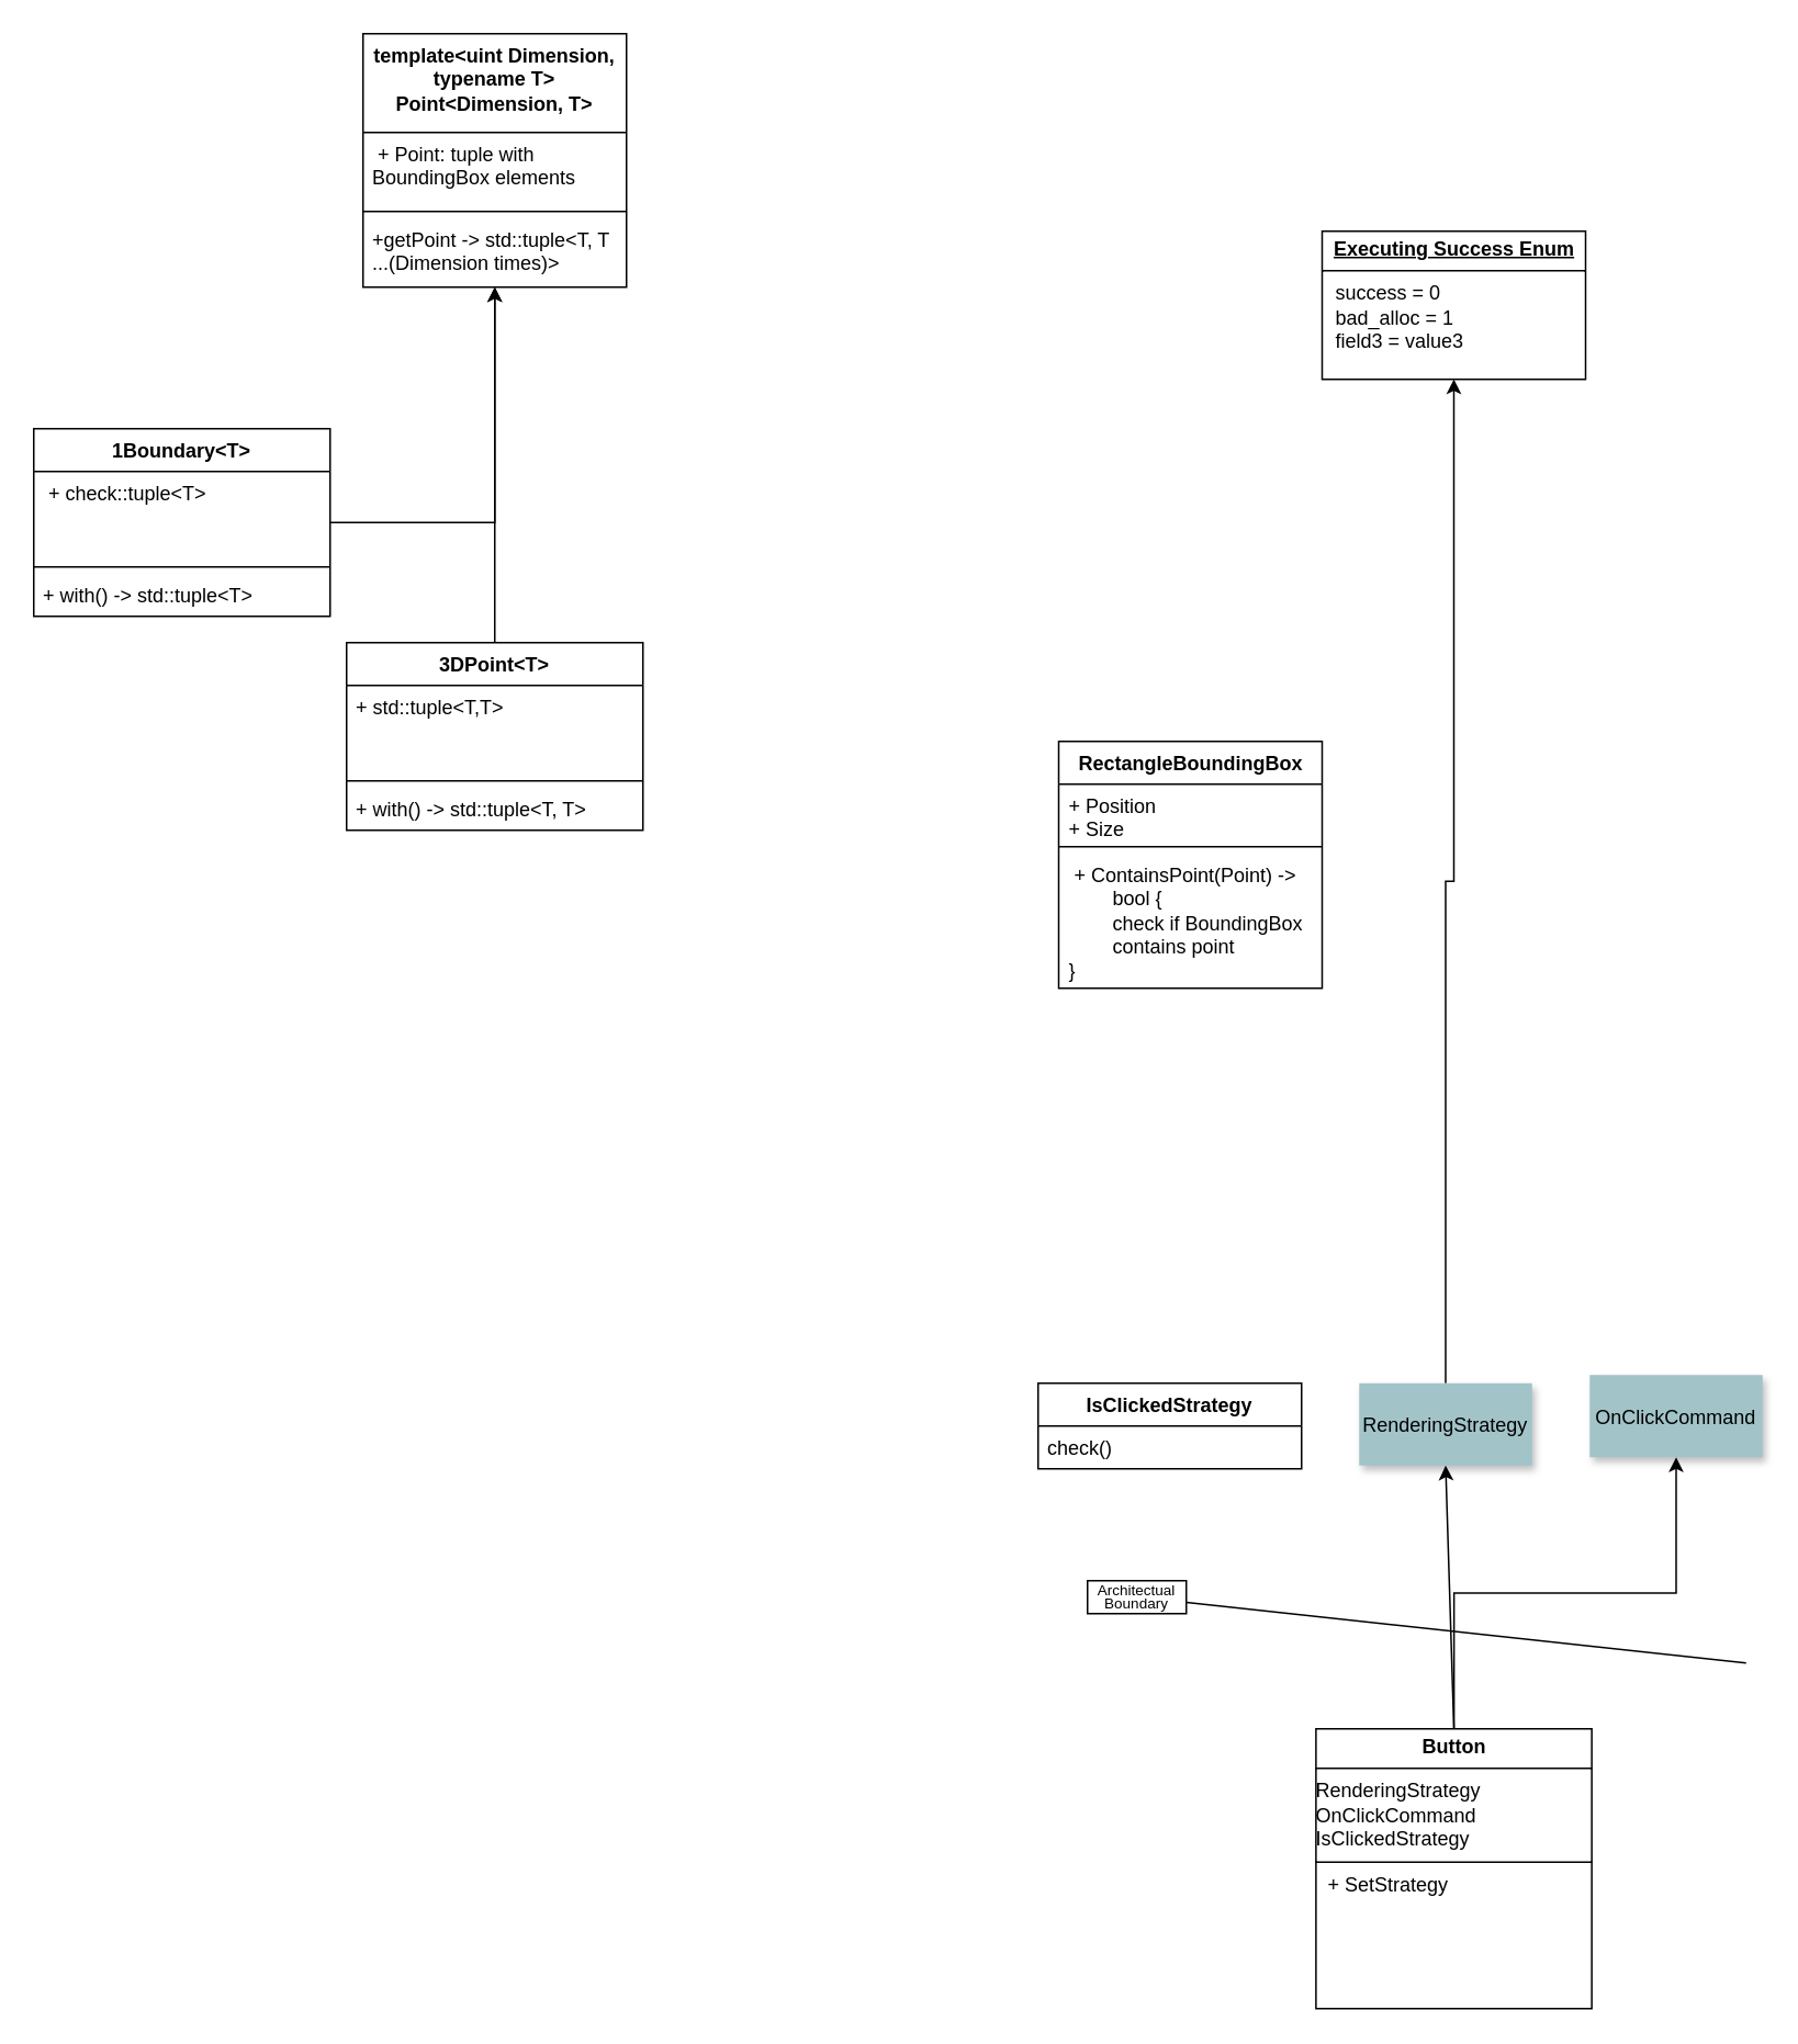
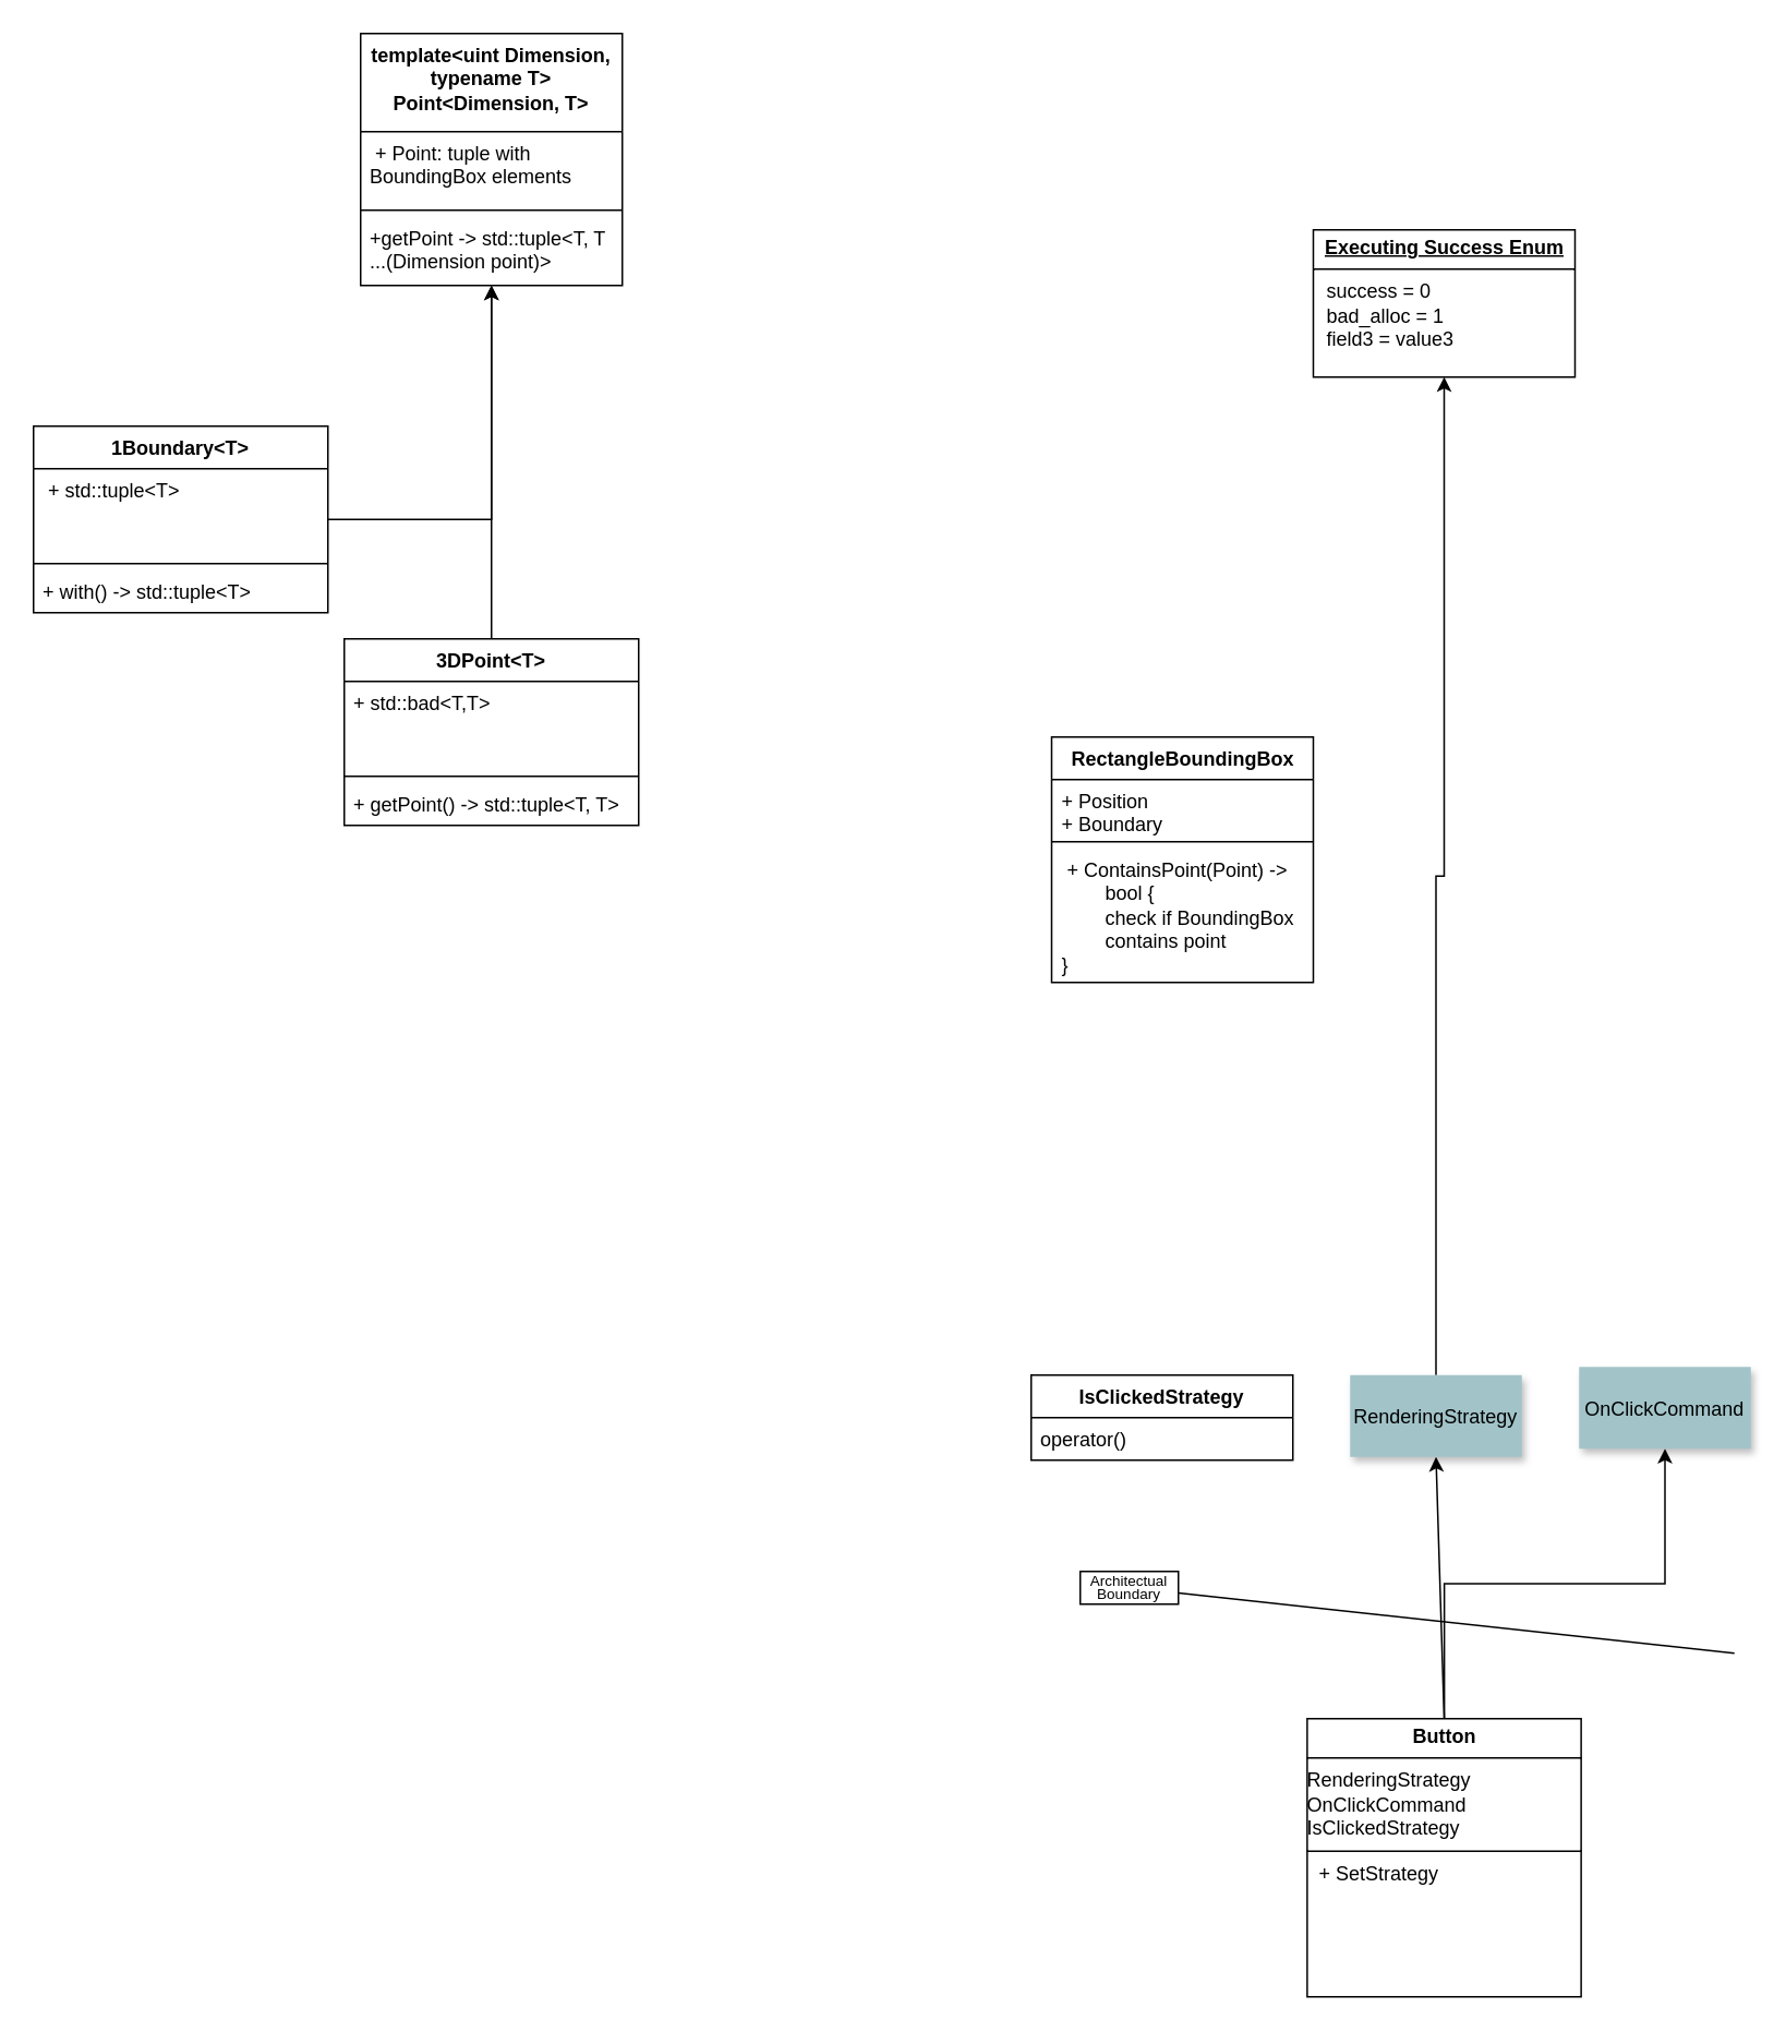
  <mxCell id="0" />
  <mxCell id="1" parent="0" />
  <mxCell id="2" value="" style="endArrow=classic;html=1;rounded=0;exitX=0.5;exitY=0;exitDx=0;exitDy=0;entryX=0.5;entryY=1;entryDx=0;entryDy=0;" edge="1" parent="1" target="4"><mxGeometry width="50" height="50" relative="1" as="geometry"><mxPoint x="882.5" y="1050" as="sourcePoint" /><mxPoint x="882.2" y="1180" as="targetPoint" /></mxGeometry></mxCell>
  <mxCell id="3" style="edgeStyle=orthogonalEdgeStyle;rounded=0;orthogonalLoop=1;jettySize=auto;html=1;entryX=0.5;entryY=1;entryDx=0;entryDy=0;" edge="1" parent="1" source="4" target="10"><mxGeometry relative="1" as="geometry" /></mxCell>
  <mxCell id="4" value="RenderingStrategy" style="shadow=1;fillColor=#A2C4C9;strokeColor=none" vertex="1" parent="1"><mxGeometry x="825" y="840" width="105" height="50" as="geometry" /></mxCell>
  <mxCell id="5" value="" style="endArrow=none;html=1;rounded=0;" edge="1" parent="1" target="6"><mxGeometry width="50" height="50" relative="1" as="geometry"><mxPoint x="1060" y="1010" as="sourcePoint" /><mxPoint x="720" y="1010" as="targetPoint" /></mxGeometry></mxCell>
  <mxCell id="6" value="&lt;div style=&quot;line-height: 80%; font-size: 9px;&quot;&gt;Architectual Boundary&lt;/div&gt;" style="rounded=0;whiteSpace=wrap;html=1;" vertex="1" parent="1"><mxGeometry x="660" y="960" width="60" height="20" as="geometry" /></mxCell>
  <mxCell id="7" style="edgeStyle=orthogonalEdgeStyle;rounded=0;orthogonalLoop=1;jettySize=auto;html=1;entryX=0.5;entryY=1;entryDx=0;entryDy=0;" edge="1" parent="1" source="8" target="9"><mxGeometry relative="1" as="geometry" /></mxCell>
  <mxCell id="8" value="&lt;p style=&quot;margin:0px;margin-top:4px;text-align:center;&quot;&gt;&lt;b&gt;Button&lt;/b&gt;&lt;/p&gt;&lt;hr size=&quot;1&quot; style=&quot;border-style:solid;&quot;&gt;&lt;div align=&quot;left&quot;&gt;RenderingStrategy&lt;/div&gt;&lt;div align=&quot;left&quot;&gt;OnClickCommand&lt;/div&gt;&lt;div align=&quot;left&quot;&gt;IsClickedStrategy&lt;br&gt;&lt;/div&gt;&lt;hr size=&quot;1&quot; style=&quot;border-style:solid;&quot;&gt;&lt;p style=&quot;margin:0px;margin-left:4px;&quot;&gt;&amp;nbsp;+ SetStrategy&lt;br&gt;&lt;/p&gt;" style="verticalAlign=top;align=left;overflow=fill;html=1;whiteSpace=wrap;" vertex="1" parent="1"><mxGeometry x="798.75" y="1050" width="167.5" height="170" as="geometry" /></mxCell>
  <mxCell id="9" value="OnClickCommand" style="shadow=1;fillColor=#A2C4C9;strokeColor=none" vertex="1" parent="1"><mxGeometry x="965" y="835" width="105" height="50" as="geometry" /></mxCell>
  <mxCell id="10" value="&lt;p style=&quot;margin:0px;margin-top:4px;text-align:center;text-decoration:underline;&quot;&gt;&lt;b&gt;Executing Success Enum&lt;br&gt;&lt;/b&gt;&lt;/p&gt;&lt;hr size=&quot;1&quot; style=&quot;border-style:solid;&quot;&gt;&lt;p style=&quot;margin:0px;margin-left:8px;&quot;&gt;success = 0&lt;br&gt;bad_alloc = 1&lt;br&gt;field3 = value3&lt;/p&gt;" style="verticalAlign=top;align=left;overflow=fill;html=1;whiteSpace=wrap;" vertex="1" parent="1"><mxGeometry x="802.5" y="140" width="160" height="90" as="geometry" /></mxCell>
  <mxCell id="11" value="IsClickedStrategy" style="swimlane;fontStyle=1;align=center;verticalAlign=top;childLayout=stackLayout;horizontal=1;startSize=26;horizontalStack=0;resizeParent=1;resizeParentMax=0;resizeLast=0;collapsible=1;marginBottom=0;whiteSpace=wrap;html=1;" vertex="1" parent="1"><mxGeometry x="630" y="840" width="160" height="52" as="geometry" /></mxCell>
- <mxCell id="12" value="check()" style="text;strokeColor=none;fillColor=none;align=left;verticalAlign=top;spacingLeft=4;spacingRight=4;overflow=hidden;rotatable=0;points=[[0,0.5],[1,0.5]];portConstraint=eastwest;whiteSpace=wrap;html=1;" vertex="1" parent="11"><mxGeometry y="26" width="160" height="26" as="geometry" /></mxCell>
+ <mxCell id="12" value="operator()" style="text;strokeColor=none;fillColor=none;align=left;verticalAlign=top;spacingLeft=4;spacingRight=4;overflow=hidden;rotatable=0;points=[[0,0.5],[1,0.5]];portConstraint=eastwest;whiteSpace=wrap;html=1;" vertex="1" parent="11"><mxGeometry y="26" width="160" height="26" as="geometry" /></mxCell>
  <mxCell id="13" value="RectangleBoundingBox" style="swimlane;fontStyle=1;align=center;verticalAlign=top;childLayout=stackLayout;horizontal=1;startSize=26;horizontalStack=0;resizeParent=1;resizeParentMax=0;resizeLast=0;collapsible=1;marginBottom=0;whiteSpace=wrap;html=1;" vertex="1" parent="1"><mxGeometry x="642.5" y="450" width="160" height="150" as="geometry" /></mxCell>
- <mxCell id="14" value="&lt;div&gt;+ Position&lt;/div&gt;&lt;div&gt;+ Size&lt;br&gt;&lt;/div&gt;" style="text;strokeColor=none;fillColor=none;align=left;verticalAlign=top;spacingLeft=4;spacingRight=4;overflow=hidden;rotatable=0;points=[[0,0.5],[1,0.5]];portConstraint=eastwest;whiteSpace=wrap;html=1;" vertex="1" parent="13"><mxGeometry y="26" width="160" height="34" as="geometry" /></mxCell>
+ <mxCell id="14" value="&lt;div&gt;+ Position&lt;/div&gt;&lt;div&gt;+ Boundary&lt;br&gt;&lt;/div&gt;" style="text;strokeColor=none;fillColor=none;align=left;verticalAlign=top;spacingLeft=4;spacingRight=4;overflow=hidden;rotatable=0;points=[[0,0.5],[1,0.5]];portConstraint=eastwest;whiteSpace=wrap;html=1;" vertex="1" parent="13"><mxGeometry y="26" width="160" height="34" as="geometry" /></mxCell>
  <mxCell id="15" value="" style="line;strokeWidth=1;fillColor=none;align=left;verticalAlign=middle;spacingTop=-1;spacingLeft=3;spacingRight=3;rotatable=0;labelPosition=right;points=[];portConstraint=eastwest;strokeColor=inherit;" vertex="1" parent="13"><mxGeometry y="60" width="160" height="8" as="geometry" /></mxCell>
  <mxCell id="16" value="&lt;div&gt;&amp;nbsp;+ ContainsPoint(Point) -&amp;gt; &lt;span style=&quot;white-space: pre;&quot;&gt;&#09;&lt;/span&gt;bool {&lt;/div&gt;&lt;div&gt;&lt;span style=&quot;white-space: pre;&quot;&gt;&#09;&lt;/span&gt;check if BoundingBox &lt;span style=&quot;white-space: pre;&quot;&gt;&#09;&lt;/span&gt;contains point&lt;br&gt;&lt;/div&gt;&lt;div&gt;}&lt;br&gt;&lt;/div&gt;" style="text;strokeColor=none;fillColor=none;align=left;verticalAlign=top;spacingLeft=4;spacingRight=4;overflow=hidden;rotatable=0;points=[[0,0.5],[1,0.5]];portConstraint=eastwest;whiteSpace=wrap;html=1;" vertex="1" parent="13"><mxGeometry y="68" width="160" height="82" as="geometry" /></mxCell>
  <mxCell id="17" style="edgeStyle=orthogonalEdgeStyle;rounded=0;orthogonalLoop=1;jettySize=auto;html=1;" edge="1" parent="1" source="18" target="22"><mxGeometry relative="1" as="geometry" /></mxCell>
  <mxCell id="18" value="3DPoint&amp;lt;T&amp;gt;" style="swimlane;fontStyle=1;align=center;verticalAlign=top;childLayout=stackLayout;horizontal=1;startSize=26;horizontalStack=0;resizeParent=1;resizeParentMax=0;resizeLast=0;collapsible=1;marginBottom=0;whiteSpace=wrap;html=1;" vertex="1" parent="1"><mxGeometry x="210" y="390" width="180" height="114" as="geometry" /></mxCell>
- <mxCell id="19" value="+ std::tuple&amp;lt;T,T&amp;gt;" style="text;strokeColor=none;fillColor=none;align=left;verticalAlign=top;spacingLeft=4;spacingRight=4;overflow=hidden;rotatable=0;points=[[0,0.5],[1,0.5]];portConstraint=eastwest;whiteSpace=wrap;html=1;" vertex="1" parent="18"><mxGeometry y="26" width="180" height="54" as="geometry" /></mxCell>
+ <mxCell id="19" value="+ std::bad&amp;lt;T,T&amp;gt;" style="text;strokeColor=none;fillColor=none;align=left;verticalAlign=top;spacingLeft=4;spacingRight=4;overflow=hidden;rotatable=0;points=[[0,0.5],[1,0.5]];portConstraint=eastwest;whiteSpace=wrap;html=1;" vertex="1" parent="18"><mxGeometry y="26" width="180" height="54" as="geometry" /></mxCell>
  <mxCell id="20" value="" style="line;strokeWidth=1;fillColor=none;align=left;verticalAlign=middle;spacingTop=-1;spacingLeft=3;spacingRight=3;rotatable=0;labelPosition=right;points=[];portConstraint=eastwest;strokeColor=inherit;" vertex="1" parent="18"><mxGeometry y="80" width="180" height="8" as="geometry" /></mxCell>
- <mxCell id="21" value="+ with() -&amp;gt; std::tuple&amp;lt;T, T&amp;gt; " style="text;strokeColor=none;fillColor=none;align=left;verticalAlign=top;spacingLeft=4;spacingRight=4;overflow=hidden;rotatable=0;points=[[0,0.5],[1,0.5]];portConstraint=eastwest;whiteSpace=wrap;html=1;" vertex="1" parent="18"><mxGeometry y="88" width="180" height="26" as="geometry" /></mxCell>
+ <mxCell id="21" value="+ getPoint() -&amp;gt; std::tuple&amp;lt;T, T&amp;gt; " style="text;strokeColor=none;fillColor=none;align=left;verticalAlign=top;spacingLeft=4;spacingRight=4;overflow=hidden;rotatable=0;points=[[0,0.5],[1,0.5]];portConstraint=eastwest;whiteSpace=wrap;html=1;" vertex="1" parent="18"><mxGeometry y="88" width="180" height="26" as="geometry" /></mxCell>
  <mxCell id="22" value="&lt;div&gt;template&amp;lt;uint Dimension, typename T&amp;gt;&lt;br&gt;&lt;/div&gt;&lt;div&gt;Point&amp;lt;Dimension, T&amp;gt;&lt;/div&gt;" style="swimlane;fontStyle=1;align=center;verticalAlign=top;childLayout=stackLayout;horizontal=1;startSize=60;horizontalStack=0;resizeParent=1;resizeParentMax=0;resizeLast=0;collapsible=1;marginBottom=0;whiteSpace=wrap;html=1;" vertex="1" parent="1"><mxGeometry x="220" y="20" width="160" height="154" as="geometry"><mxRectangle x="-140" y="-1430" width="260" height="60" as="alternateBounds" /></mxGeometry></mxCell>
  <mxCell id="23" value="&amp;nbsp;+ Point: tuple with BoundingBox elements" style="text;strokeColor=none;fillColor=none;align=left;verticalAlign=top;spacingLeft=4;spacingRight=4;overflow=hidden;rotatable=0;points=[[0,0.5],[1,0.5]];portConstraint=eastwest;whiteSpace=wrap;html=1;" vertex="1" parent="22"><mxGeometry y="60" width="160" height="44" as="geometry" /></mxCell>
  <mxCell id="24" value="" style="line;strokeWidth=1;fillColor=none;align=left;verticalAlign=middle;spacingTop=-1;spacingLeft=3;spacingRight=3;rotatable=0;labelPosition=right;points=[];portConstraint=eastwest;strokeColor=inherit;" vertex="1" parent="22"><mxGeometry y="104" width="160" height="8" as="geometry" /></mxCell>
- <mxCell id="25" value="+getPoint -&amp;gt; std::tuple&amp;lt;T, T ...(Dimension times)&amp;gt;" style="text;strokeColor=none;fillColor=none;align=left;verticalAlign=top;spacingLeft=4;spacingRight=4;overflow=hidden;rotatable=0;points=[[0,0.5],[1,0.5]];portConstraint=eastwest;whiteSpace=wrap;html=1;" vertex="1" parent="22"><mxGeometry y="112" width="160" height="42" as="geometry" /></mxCell>
+ <mxCell id="25" value="+getPoint -&amp;gt; std::tuple&amp;lt;T, T ...(Dimension point)&amp;gt;" style="text;strokeColor=none;fillColor=none;align=left;verticalAlign=top;spacingLeft=4;spacingRight=4;overflow=hidden;rotatable=0;points=[[0,0.5],[1,0.5]];portConstraint=eastwest;whiteSpace=wrap;html=1;" vertex="1" parent="22"><mxGeometry y="112" width="160" height="42" as="geometry" /></mxCell>
  <mxCell id="26" style="edgeStyle=orthogonalEdgeStyle;rounded=0;orthogonalLoop=1;jettySize=auto;html=1;" edge="1" parent="1" source="27" target="22"><mxGeometry relative="1" as="geometry"><mxPoint x="300" y="180" as="targetPoint" /></mxGeometry></mxCell>
  <mxCell id="27" value="1Boundary&amp;lt;T&amp;gt;" style="swimlane;fontStyle=1;align=center;verticalAlign=top;childLayout=stackLayout;horizontal=1;startSize=26;horizontalStack=0;resizeParent=1;resizeParentMax=0;resizeLast=0;collapsible=1;marginBottom=0;whiteSpace=wrap;html=1;" vertex="1" parent="1"><mxGeometry x="20" y="260" width="180" height="114" as="geometry" /></mxCell>
- <mxCell id="28" value="&amp;nbsp;+ check::tuple&amp;lt;T&amp;gt;" style="text;strokeColor=none;fillColor=none;align=left;verticalAlign=top;spacingLeft=4;spacingRight=4;overflow=hidden;rotatable=0;points=[[0,0.5],[1,0.5]];portConstraint=eastwest;whiteSpace=wrap;html=1;" vertex="1" parent="27"><mxGeometry y="26" width="180" height="54" as="geometry" /></mxCell>
+ <mxCell id="28" value="&amp;nbsp;+ std::tuple&amp;lt;T&amp;gt;" style="text;strokeColor=none;fillColor=none;align=left;verticalAlign=top;spacingLeft=4;spacingRight=4;overflow=hidden;rotatable=0;points=[[0,0.5],[1,0.5]];portConstraint=eastwest;whiteSpace=wrap;html=1;" vertex="1" parent="27"><mxGeometry y="26" width="180" height="54" as="geometry" /></mxCell>
  <mxCell id="29" value="" style="line;strokeWidth=1;fillColor=none;align=left;verticalAlign=middle;spacingTop=-1;spacingLeft=3;spacingRight=3;rotatable=0;labelPosition=right;points=[];portConstraint=eastwest;strokeColor=inherit;" vertex="1" parent="27"><mxGeometry y="80" width="180" height="8" as="geometry" /></mxCell>
  <mxCell id="30" value="+ with() -&amp;gt; std::tuple&amp;lt;T&amp;gt; " style="text;strokeColor=none;fillColor=none;align=left;verticalAlign=top;spacingLeft=4;spacingRight=4;overflow=hidden;rotatable=0;points=[[0,0.5],[1,0.5]];portConstraint=eastwest;whiteSpace=wrap;html=1;" vertex="1" parent="27"><mxGeometry y="88" width="180" height="26" as="geometry" /></mxCell>
